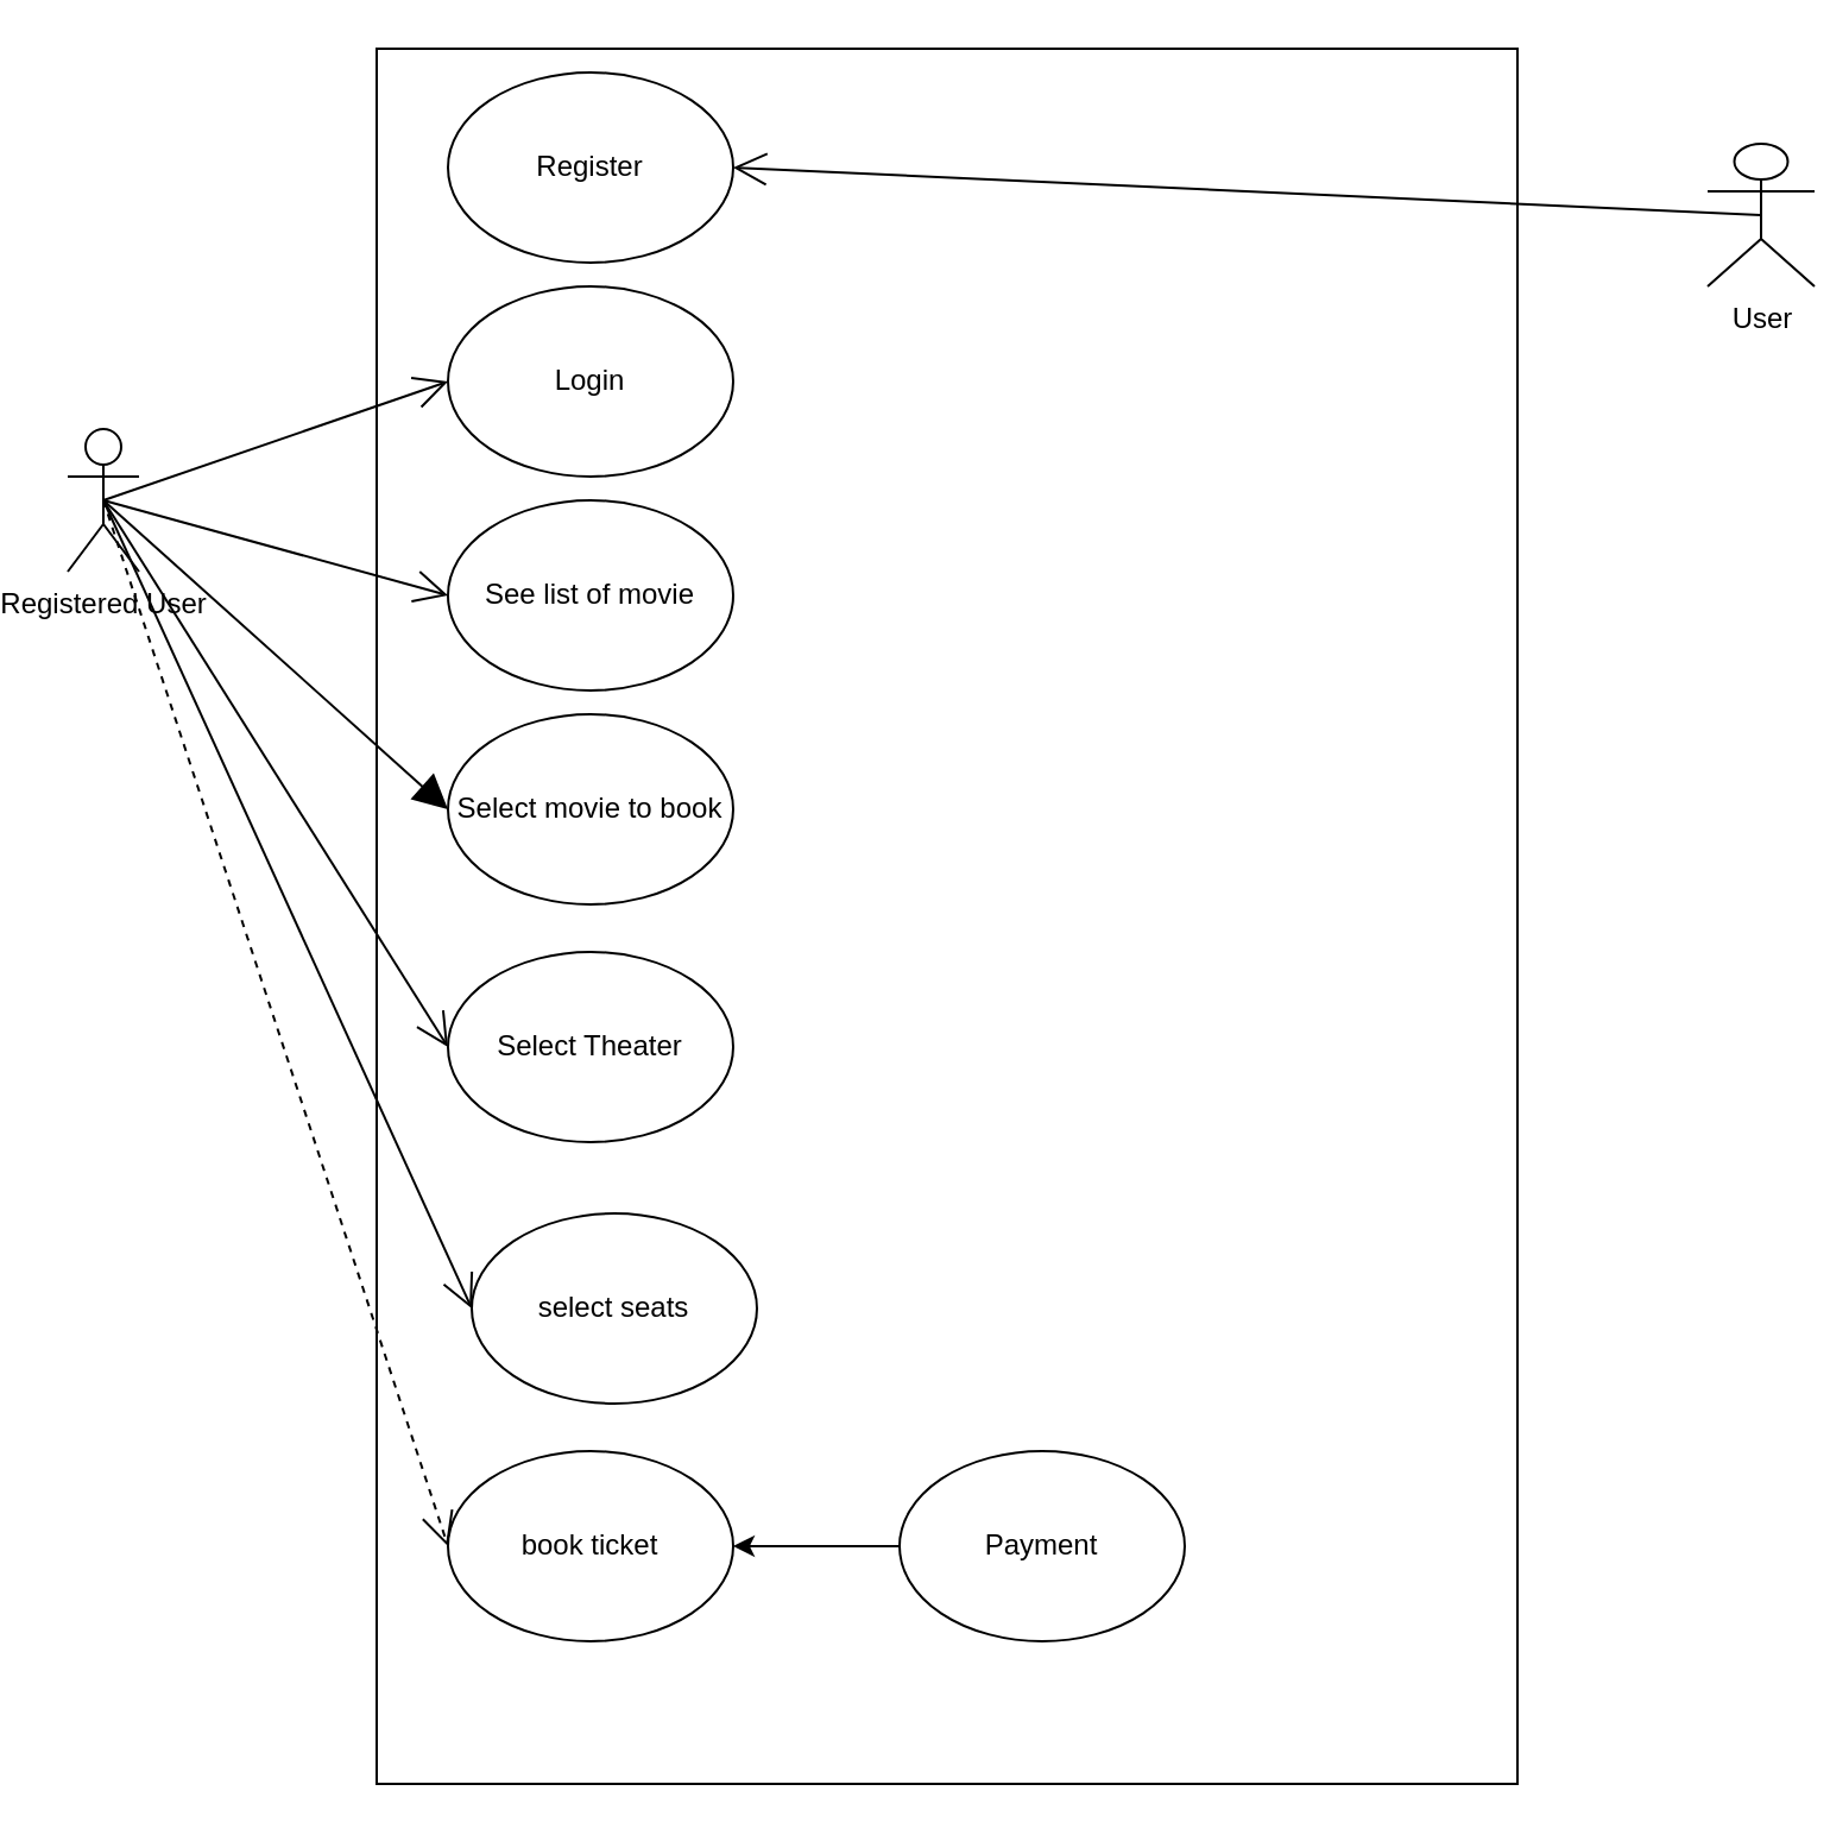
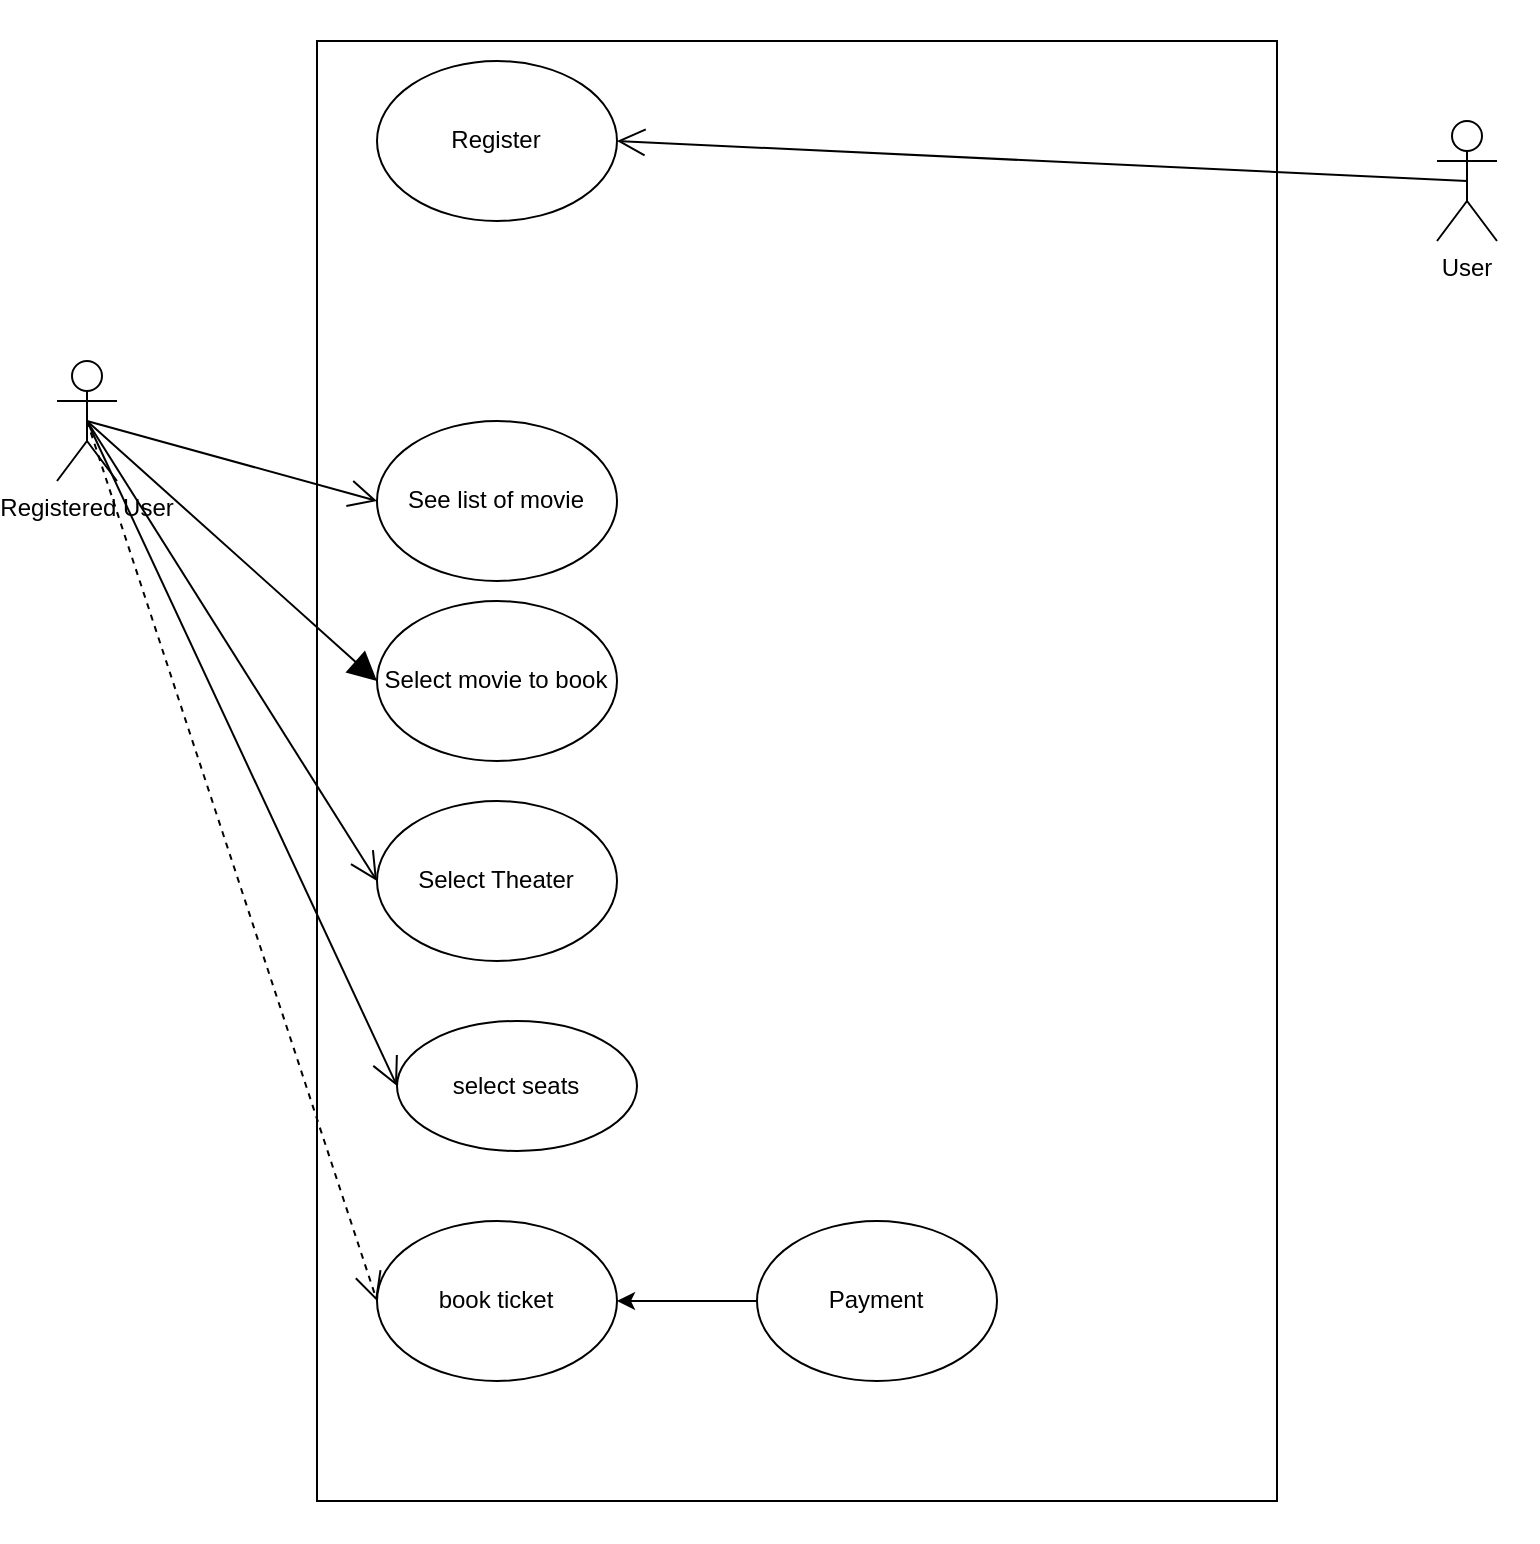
  <mxCell id="0" />
  <mxCell id="1" parent="0" />
  <mxCell id="2" value="Registered User&lt;br&gt;" style="shape=umlActor;verticalLabelPosition=bottom;verticalAlign=top;html=1;outlineConnect=0;" parent="1" vertex="1"><mxGeometry x="20" y="180" width="30" height="60" as="geometry" /></mxCell>
  <mxCell id="3" value="" style="rounded=0;whiteSpace=wrap;html=1;" vertex="1" parent="1"><mxGeometry x="150" y="20" width="480" height="730" as="geometry" /></mxCell>
  <mxCell id="4" value="Register" style="ellipse;whiteSpace=wrap;html=1;" vertex="1" parent="1"><mxGeometry x="180" y="30" width="120" height="80" as="geometry" /></mxCell>
- <mxCell id="5" value="Login" style="ellipse;whiteSpace=wrap;html=1;" vertex="1" parent="1"><mxGeometry x="180" y="120" width="120" height="80" as="geometry" /></mxCell>
  <mxCell id="6" value="See list of movie" style="ellipse;whiteSpace=wrap;html=1;" vertex="1" parent="1"><mxGeometry x="180" y="210" width="120" height="80" as="geometry" /></mxCell>
  <mxCell id="7" value="Select movie to book" style="ellipse;whiteSpace=wrap;html=1;" vertex="1" parent="1"><mxGeometry x="180" y="300" width="120" height="80" as="geometry" /></mxCell>
- <mxCell id="8" value="select seats" style="ellipse;whiteSpace=wrap;html=1;" vertex="1" parent="1"><mxGeometry x="190" y="510" width="120" height="80" as="geometry" /></mxCell>
+ <mxCell id="8" value="select seats" style="ellipse;whiteSpace=wrap;html=1;" vertex="1" parent="1"><mxGeometry x="190" y="510" width="120" height="65" as="geometry" /></mxCell>
  <mxCell id="9" value="book ticket" style="ellipse;whiteSpace=wrap;html=1;" vertex="1" parent="1"><mxGeometry x="180" y="610" width="120" height="80" as="geometry" /></mxCell>
  <mxCell id="10" value="" style="edgeStyle=orthogonalEdgeStyle;rounded=0;orthogonalLoop=1;jettySize=auto;html=1;" edge="1" parent="1" source="11" target="9"><mxGeometry relative="1" as="geometry" /></mxCell>
  <mxCell id="11" value="Payment" style="ellipse;whiteSpace=wrap;html=1;" vertex="1" parent="1"><mxGeometry x="370" y="610" width="120" height="80" as="geometry" /></mxCell>
- <mxCell id="12" value="" style="endArrow=open;endFill=1;endSize=12;html=1;rounded=0;exitX=0.5;exitY=0.5;exitDx=0;exitDy=0;exitPerimeter=0;entryX=0;entryY=0.5;entryDx=0;entryDy=0;" edge="1" parent="1" source="2" target="5"><mxGeometry width="160" relative="1" as="geometry"><mxPoint x="330" y="310" as="sourcePoint" /><mxPoint x="490" y="310" as="targetPoint" /></mxGeometry></mxCell>
  <mxCell id="13" value="" style="endArrow=open;endFill=1;endSize=12;html=1;rounded=0;exitX=0.5;exitY=0.5;exitDx=0;exitDy=0;exitPerimeter=0;entryX=0;entryY=0.5;entryDx=0;entryDy=0;" edge="1" parent="1" source="2" target="6"><mxGeometry width="160" relative="1" as="geometry"><mxPoint x="330" y="310" as="sourcePoint" /><mxPoint x="490" y="310" as="targetPoint" /></mxGeometry></mxCell>
  <mxCell id="14" value="" style="endArrow=block;endFill=1;endSize=12;html=1;rounded=0;exitX=0.5;exitY=0.5;exitDx=0;exitDy=0;exitPerimeter=0;entryX=0;entryY=0.5;entryDx=0;entryDy=0;" edge="1" parent="1" source="2" target="7"><mxGeometry width="160" relative="1" as="geometry"><mxPoint x="330" y="310" as="sourcePoint" /><mxPoint x="490" y="310" as="targetPoint" /></mxGeometry></mxCell>
  <mxCell id="15" value="" style="endArrow=open;endFill=1;endSize=12;html=1;rounded=0;exitX=0.5;exitY=0.5;exitDx=0;exitDy=0;exitPerimeter=0;entryX=0;entryY=0.5;entryDx=0;entryDy=0;" edge="1" parent="1" source="2" target="8"><mxGeometry width="160" relative="1" as="geometry"><mxPoint x="330" y="310" as="sourcePoint" /><mxPoint x="490" y="310" as="targetPoint" /></mxGeometry></mxCell>
  <mxCell id="16" value="" style="endArrow=open;endFill=1;endSize=12;html=1;rounded=0;exitX=0.5;exitY=0.5;exitDx=0;exitDy=0;exitPerimeter=0;entryX=0;entryY=0.5;entryDx=0;entryDy=0;dashed=1;" edge="1" parent="1" source="2" target="9"><mxGeometry width="160" relative="1" as="geometry"><mxPoint x="330" y="310" as="sourcePoint" /><mxPoint x="490" y="310" as="targetPoint" /></mxGeometry></mxCell>
  <mxCell id="17" value="Select Theater" style="ellipse;whiteSpace=wrap;html=1;" vertex="1" parent="1"><mxGeometry x="180" y="400" width="120" height="80" as="geometry" /></mxCell>
  <mxCell id="18" value="" style="endArrow=open;endFill=1;endSize=12;html=1;rounded=0;exitX=0.5;exitY=0.5;exitDx=0;exitDy=0;exitPerimeter=0;entryX=0;entryY=0.5;entryDx=0;entryDy=0;" edge="1" parent="1" source="2" target="17"><mxGeometry width="160" relative="1" as="geometry"><mxPoint x="330" y="450" as="sourcePoint" /><mxPoint x="490" y="450" as="targetPoint" /></mxGeometry></mxCell>
- <mxCell id="19" value="User" style="shape=umlActor;verticalLabelPosition=bottom;verticalAlign=top;html=1;" vertex="1" parent="1"><mxGeometry x="710" y="60" width="45" height="60" as="geometry" /></mxCell>
+ <mxCell id="19" value="User" style="shape=umlActor;verticalLabelPosition=bottom;verticalAlign=top;html=1;" vertex="1" parent="1"><mxGeometry x="710" y="60" width="30" height="60" as="geometry" /></mxCell>
  <mxCell id="20" value="" style="endArrow=open;endFill=1;endSize=12;html=1;rounded=0;exitX=0.5;exitY=0.5;exitDx=0;exitDy=0;exitPerimeter=0;entryX=1;entryY=0.5;entryDx=0;entryDy=0;" edge="1" parent="1" source="19" target="4"><mxGeometry width="160" relative="1" as="geometry"><mxPoint x="200" y="260" as="sourcePoint" /><mxPoint x="350" y="260" as="targetPoint" /></mxGeometry></mxCell>
